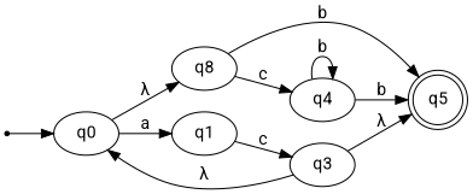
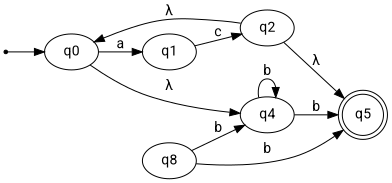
  digraph {
    fontname=Roboto
    rankdir=LR
    node [fontname=Roboto]
    edge [fontname=Roboto]
    inic [shape=point]
    q0
    q1
    n4 [label=q8]
-   q2 [label=q3]
+   q2
    q5 [shape=doublecircle]
    q4 [shape=ellipse]
    inic -> q0
    q0 -> q1 [label=a]
-   q0 -> n4 [label="λ"]
+   q0 -> q4 [label="λ"]
    q1 -> q2 [label=c]
    n4 -> q5 [label=b]
-   n4 -> q4 [label=c]
+   n4 -> q4 [label=b]
    q2 -> q0 [label="λ"]
    q2 -> q5 [label="λ"]
    q4 -> q5 [label=b]
    q4 -> q4 [label=b]
  }
